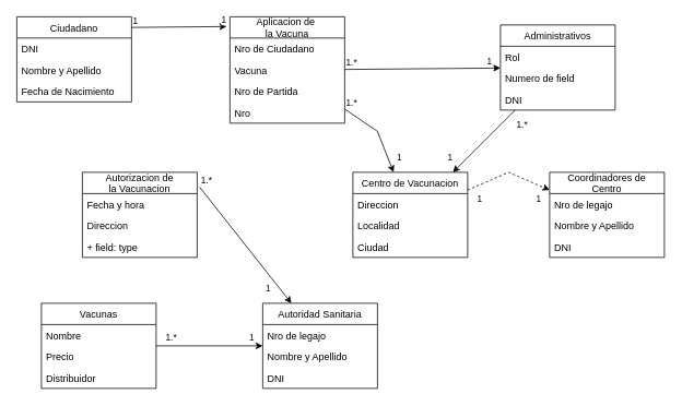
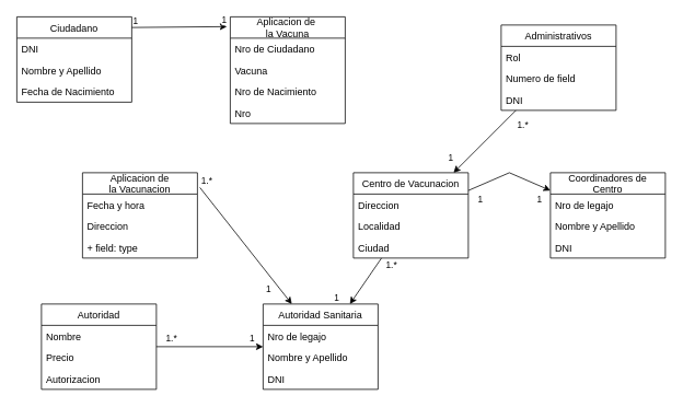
  <mxCell id="0" />
  <mxCell id="1" parent="0" />
  <mxCell id="2" value="Ciudadano" style="swimlane;fontStyle=0;childLayout=stackLayout;horizontal=1;startSize=26;fillColor=none;horizontalStack=0;resizeParent=1;resizeParentMax=0;resizeLast=0;collapsible=1;marginBottom=0;" vertex="1" parent="1"><mxGeometry x="20" y="20" width="140" height="104" as="geometry" /></mxCell>
  <mxCell id="3" value="DNI" style="text;strokeColor=none;fillColor=none;align=left;verticalAlign=top;spacingLeft=4;spacingRight=4;overflow=hidden;rotatable=0;points=[[0,0.5],[1,0.5]];portConstraint=eastwest;" vertex="1" parent="2"><mxGeometry y="26" width="140" height="26" as="geometry" /></mxCell>
  <mxCell id="4" value="Nombre y Apellido" style="text;strokeColor=none;fillColor=none;align=left;verticalAlign=top;spacingLeft=4;spacingRight=4;overflow=hidden;rotatable=0;points=[[0,0.5],[1,0.5]];portConstraint=eastwest;" vertex="1" parent="2"><mxGeometry y="52" width="140" height="26" as="geometry" /></mxCell>
  <mxCell id="5" value="Fecha de Nacimiento" style="text;strokeColor=none;fillColor=none;align=left;verticalAlign=top;spacingLeft=4;spacingRight=4;overflow=hidden;rotatable=0;points=[[0,0.5],[1,0.5]];portConstraint=eastwest;" vertex="1" parent="2"><mxGeometry y="78" width="140" height="26" as="geometry" /></mxCell>
  <mxCell id="6" value="Coordinadores de&#10;Centro" style="swimlane;fontStyle=0;childLayout=stackLayout;horizontal=1;startSize=26;fillColor=none;horizontalStack=0;resizeParent=1;resizeParentMax=0;resizeLast=0;collapsible=1;marginBottom=0;" vertex="1" parent="1"><mxGeometry x="670" y="210" width="140" height="104" as="geometry" /></mxCell>
  <mxCell id="7" value="Nro de legajo" style="text;strokeColor=none;fillColor=none;align=left;verticalAlign=top;spacingLeft=4;spacingRight=4;overflow=hidden;rotatable=0;points=[[0,0.5],[1,0.5]];portConstraint=eastwest;" vertex="1" parent="6"><mxGeometry y="26" width="140" height="26" as="geometry" /></mxCell>
  <mxCell id="8" value="Nombre y Apellido" style="text;strokeColor=none;fillColor=none;align=left;verticalAlign=top;spacingLeft=4;spacingRight=4;overflow=hidden;rotatable=0;points=[[0,0.5],[1,0.5]];portConstraint=eastwest;" vertex="1" parent="6"><mxGeometry y="52" width="140" height="26" as="geometry" /></mxCell>
  <mxCell id="9" value="DNI" style="text;strokeColor=none;fillColor=none;align=left;verticalAlign=top;spacingLeft=4;spacingRight=4;overflow=hidden;rotatable=0;points=[[0,0.5],[1,0.5]];portConstraint=eastwest;" vertex="1" parent="6"><mxGeometry y="78" width="140" height="26" as="geometry" /></mxCell>
  <mxCell id="10" value="Centro de Vacunacion" style="swimlane;fontStyle=0;childLayout=stackLayout;horizontal=1;startSize=26;fillColor=none;horizontalStack=0;resizeParent=1;resizeParentMax=0;resizeLast=0;collapsible=1;marginBottom=0;" vertex="1" parent="1"><mxGeometry x="430" y="210" width="140" height="104" as="geometry" /></mxCell>
  <mxCell id="11" value="Direccion" style="text;strokeColor=none;fillColor=none;align=left;verticalAlign=top;spacingLeft=4;spacingRight=4;overflow=hidden;rotatable=0;points=[[0,0.5],[1,0.5]];portConstraint=eastwest;" vertex="1" parent="10"><mxGeometry y="26" width="140" height="26" as="geometry" /></mxCell>
  <mxCell id="12" value="Localidad" style="text;strokeColor=none;fillColor=none;align=left;verticalAlign=top;spacingLeft=4;spacingRight=4;overflow=hidden;rotatable=0;points=[[0,0.5],[1,0.5]];portConstraint=eastwest;" vertex="1" parent="10"><mxGeometry y="52" width="140" height="26" as="geometry" /></mxCell>
  <mxCell id="13" value="Ciudad" style="text;strokeColor=none;fillColor=none;align=left;verticalAlign=top;spacingLeft=4;spacingRight=4;overflow=hidden;rotatable=0;points=[[0,0.5],[1,0.5]];portConstraint=eastwest;" vertex="1" parent="10"><mxGeometry y="78" width="140" height="26" as="geometry" /></mxCell>
  <mxCell id="14" value="Administrativos" style="swimlane;fontStyle=0;childLayout=stackLayout;horizontal=1;startSize=26;fillColor=none;horizontalStack=0;resizeParent=1;resizeParentMax=0;resizeLast=0;collapsible=1;marginBottom=0;" vertex="1" parent="1"><mxGeometry x="610" y="30" width="140" height="104" as="geometry" /></mxCell>
  <mxCell id="15" value="Rol" style="text;strokeColor=none;fillColor=none;align=left;verticalAlign=top;spacingLeft=4;spacingRight=4;overflow=hidden;rotatable=0;points=[[0,0.5],[1,0.5]];portConstraint=eastwest;" vertex="1" parent="14"><mxGeometry y="26" width="140" height="26" as="geometry" /></mxCell>
  <mxCell id="16" value="Numero de field" style="text;strokeColor=none;fillColor=none;align=left;verticalAlign=top;spacingLeft=4;spacingRight=4;overflow=hidden;rotatable=0;points=[[0,0.5],[1,0.5]];portConstraint=eastwest;" vertex="1" parent="14"><mxGeometry y="52" width="140" height="26" as="geometry" /></mxCell>
  <mxCell id="17" value="DNI" style="text;strokeColor=none;fillColor=none;align=left;verticalAlign=top;spacingLeft=4;spacingRight=4;overflow=hidden;rotatable=0;points=[[0,0.5],[1,0.5]];portConstraint=eastwest;" vertex="1" parent="14"><mxGeometry y="78" width="140" height="26" as="geometry" /></mxCell>
  <mxCell id="18" value="Aplicacion de &#10;la Vacuna" style="swimlane;fontStyle=0;childLayout=stackLayout;horizontal=1;startSize=26;fillColor=none;horizontalStack=0;resizeParent=1;resizeParentMax=0;resizeLast=0;collapsible=1;marginBottom=0;" vertex="1" parent="1"><mxGeometry x="280" y="20" width="140" height="130" as="geometry" /></mxCell>
  <mxCell id="19" value="Nro de Ciudadano" style="text;strokeColor=none;fillColor=none;align=left;verticalAlign=top;spacingLeft=4;spacingRight=4;overflow=hidden;rotatable=0;points=[[0,0.5],[1,0.5]];portConstraint=eastwest;" vertex="1" parent="18"><mxGeometry y="26" width="140" height="26" as="geometry" /></mxCell>
  <mxCell id="20" value="Vacuna" style="text;strokeColor=none;fillColor=none;align=left;verticalAlign=top;spacingLeft=4;spacingRight=4;overflow=hidden;rotatable=0;points=[[0,0.5],[1,0.5]];portConstraint=eastwest;" vertex="1" parent="18"><mxGeometry y="52" width="140" height="26" as="geometry" /></mxCell>
- <mxCell id="21" value="Nro de Partida" style="text;strokeColor=none;fillColor=none;align=left;verticalAlign=top;spacingLeft=4;spacingRight=4;overflow=hidden;rotatable=0;points=[[0,0.5],[1,0.5]];portConstraint=eastwest;" vertex="1" parent="18"><mxGeometry y="78" width="140" height="26" as="geometry" /></mxCell>
+ <mxCell id="21" value="Nro de Nacimiento" style="text;strokeColor=none;fillColor=none;align=left;verticalAlign=top;spacingLeft=4;spacingRight=4;overflow=hidden;rotatable=0;points=[[0,0.5],[1,0.5]];portConstraint=eastwest;" vertex="1" parent="18"><mxGeometry y="78" width="140" height="26" as="geometry" /></mxCell>
  <mxCell id="22" value="Nro" style="text;strokeColor=none;fillColor=none;align=left;verticalAlign=top;spacingLeft=4;spacingRight=4;overflow=hidden;rotatable=0;points=[[0,0.5],[1,0.5]];portConstraint=eastwest;" vertex="1" parent="18"><mxGeometry y="104" width="140" height="26" as="geometry" /></mxCell>
  <mxCell id="23" value="Autoridad Sanitaria" style="swimlane;fontStyle=0;childLayout=stackLayout;horizontal=1;startSize=26;fillColor=none;horizontalStack=0;resizeParent=1;resizeParentMax=0;resizeLast=0;collapsible=1;marginBottom=0;" vertex="1" parent="1"><mxGeometry x="320" y="370" width="140" height="104" as="geometry" /></mxCell>
  <mxCell id="24" value="Nro de legajo" style="text;strokeColor=none;fillColor=none;align=left;verticalAlign=top;spacingLeft=4;spacingRight=4;overflow=hidden;rotatable=0;points=[[0,0.5],[1,0.5]];portConstraint=eastwest;" vertex="1" parent="23"><mxGeometry y="26" width="140" height="26" as="geometry" /></mxCell>
  <mxCell id="25" value="Nombre y Apellido" style="text;strokeColor=none;fillColor=none;align=left;verticalAlign=top;spacingLeft=4;spacingRight=4;overflow=hidden;rotatable=0;points=[[0,0.5],[1,0.5]];portConstraint=eastwest;" vertex="1" parent="23"><mxGeometry y="52" width="140" height="26" as="geometry" /></mxCell>
  <mxCell id="26" value="DNI" style="text;strokeColor=none;fillColor=none;align=left;verticalAlign=top;spacingLeft=4;spacingRight=4;overflow=hidden;rotatable=0;points=[[0,0.5],[1,0.5]];portConstraint=eastwest;" vertex="1" parent="23"><mxGeometry y="78" width="140" height="26" as="geometry" /></mxCell>
- <mxCell id="27" value="Autorizacion de &#10;la Vacunacion" style="swimlane;fontStyle=0;childLayout=stackLayout;horizontal=1;startSize=26;fillColor=none;horizontalStack=0;resizeParent=1;resizeParentMax=0;resizeLast=0;collapsible=1;marginBottom=0;" vertex="1" parent="1"><mxGeometry x="100" y="210" width="140" height="104" as="geometry" /></mxCell>
+ <mxCell id="27" value="Aplicacion de &#10;la Vacunacion" style="swimlane;fontStyle=0;childLayout=stackLayout;horizontal=1;startSize=26;fillColor=none;horizontalStack=0;resizeParent=1;resizeParentMax=0;resizeLast=0;collapsible=1;marginBottom=0;" vertex="1" parent="1"><mxGeometry x="100" y="210" width="140" height="104" as="geometry" /></mxCell>
  <mxCell id="28" value="Fecha y hora" style="text;strokeColor=none;fillColor=none;align=left;verticalAlign=top;spacingLeft=4;spacingRight=4;overflow=hidden;rotatable=0;points=[[0,0.5],[1,0.5]];portConstraint=eastwest;" vertex="1" parent="27"><mxGeometry y="26" width="140" height="26" as="geometry" /></mxCell>
  <mxCell id="29" value="Direccion" style="text;strokeColor=none;fillColor=none;align=left;verticalAlign=top;spacingLeft=4;spacingRight=4;overflow=hidden;rotatable=0;points=[[0,0.5],[1,0.5]];portConstraint=eastwest;" vertex="1" parent="27"><mxGeometry y="52" width="140" height="26" as="geometry" /></mxCell>
  <mxCell id="30" value="+ field: type" style="text;strokeColor=none;fillColor=none;align=left;verticalAlign=top;spacingLeft=4;spacingRight=4;overflow=hidden;rotatable=0;points=[[0,0.5],[1,0.5]];portConstraint=eastwest;" vertex="1" parent="27"><mxGeometry y="78" width="140" height="26" as="geometry" /></mxCell>
- <mxCell id="31" value="Vacunas" style="swimlane;fontStyle=0;childLayout=stackLayout;horizontal=1;startSize=26;fillColor=none;horizontalStack=0;resizeParent=1;resizeParentMax=0;resizeLast=0;collapsible=1;marginBottom=0;" vertex="1" parent="1"><mxGeometry x="50" y="370" width="140" height="104" as="geometry" /></mxCell>
+ <mxCell id="31" value="Autoridad" style="swimlane;fontStyle=0;childLayout=stackLayout;horizontal=1;startSize=26;fillColor=none;horizontalStack=0;resizeParent=1;resizeParentMax=0;resizeLast=0;collapsible=1;marginBottom=0;" vertex="1" parent="1"><mxGeometry x="50" y="370" width="140" height="104" as="geometry" /></mxCell>
  <mxCell id="32" value="Nombre" style="text;strokeColor=none;fillColor=none;align=left;verticalAlign=top;spacingLeft=4;spacingRight=4;overflow=hidden;rotatable=0;points=[[0,0.5],[1,0.5]];portConstraint=eastwest;" vertex="1" parent="31"><mxGeometry y="26" width="140" height="26" as="geometry" /></mxCell>
  <mxCell id="33" value="Precio" style="text;strokeColor=none;fillColor=none;align=left;verticalAlign=top;spacingLeft=4;spacingRight=4;overflow=hidden;rotatable=0;points=[[0,0.5],[1,0.5]];portConstraint=eastwest;" vertex="1" parent="31"><mxGeometry y="52" width="140" height="26" as="geometry" /></mxCell>
- <mxCell id="34" value="Distribuidor" style="text;strokeColor=none;fillColor=none;align=left;verticalAlign=top;spacingLeft=4;spacingRight=4;overflow=hidden;rotatable=0;points=[[0,0.5],[1,0.5]];portConstraint=eastwest;" vertex="1" parent="31"><mxGeometry y="78" width="140" height="26" as="geometry" /></mxCell>
- <mxCell id="35" value="" style="endArrow=classic;html=1;rounded=0;" edge="1" parent="1" source="18" target="10"><mxGeometry relative="1" as="geometry"><mxPoint x="430" y="180" as="sourcePoint" /><mxPoint x="590" y="180" as="targetPoint" /><Array as="points"><mxPoint x="460" y="160" /></Array></mxGeometry></mxCell>
- <mxCell id="36" value="1.*" style="edgeLabel;resizable=0;html=1;align=left;verticalAlign=bottom;" connectable="0" vertex="1" parent="35"><mxGeometry x="-1" relative="1" as="geometry" /></mxCell>
- <mxCell id="37" value="1" style="edgeLabel;resizable=0;html=1;align=right;verticalAlign=bottom;" connectable="0" vertex="1" parent="35"><mxGeometry x="1" relative="1" as="geometry"><mxPoint x="10" y="-10" as="offset" /></mxGeometry></mxCell>
- <mxCell id="38" value="" style="endArrow=classic;html=1;rounded=0;" edge="1" parent="1" source="18" target="14"><mxGeometry relative="1" as="geometry"><mxPoint x="450" y="77" as="sourcePoint" /><mxPoint x="590" y="77" as="targetPoint" /><Array as="points" /></mxGeometry></mxCell>
- <mxCell id="39" value="1.*" style="edgeLabel;resizable=0;html=1;align=left;verticalAlign=bottom;" connectable="0" vertex="1" parent="38"><mxGeometry x="-1" relative="1" as="geometry" /></mxCell>
- <mxCell id="40" value="1" style="edgeLabel;resizable=0;html=1;align=right;verticalAlign=bottom;" connectable="0" vertex="1" parent="38"><mxGeometry x="1" relative="1" as="geometry"><mxPoint x="-10" as="offset" /></mxGeometry></mxCell>
+ <mxCell id="34" value="Autorizacion" style="text;strokeColor=none;fillColor=none;align=left;verticalAlign=top;spacingLeft=4;spacingRight=4;overflow=hidden;rotatable=0;points=[[0,0.5],[1,0.5]];portConstraint=eastwest;" vertex="1" parent="31"><mxGeometry y="78" width="140" height="26" as="geometry" /></mxCell>
  <mxCell id="41" value="" style="endArrow=classic;html=1;rounded=0;exitX=1;exitY=0.125;exitDx=0;exitDy=0;exitPerimeter=0;entryX=-0.029;entryY=0.092;entryDx=0;entryDy=0;entryPerimeter=0;" edge="1" parent="1" source="2" target="18"><mxGeometry relative="1" as="geometry"><mxPoint x="140" y="70" as="sourcePoint" /><mxPoint x="300" y="70" as="targetPoint" /></mxGeometry></mxCell>
  <mxCell id="42" value="1" style="edgeLabel;resizable=0;html=1;align=left;verticalAlign=bottom;" connectable="0" vertex="1" parent="41"><mxGeometry x="-1" relative="1" as="geometry" /></mxCell>
  <mxCell id="43" value="1" style="edgeLabel;resizable=0;html=1;align=right;verticalAlign=bottom;" connectable="0" vertex="1" parent="41"><mxGeometry x="1" relative="1" as="geometry" /></mxCell>
- <mxCell id="44" value="" style="endArrow=classic;html=1;rounded=0;dashed=1;" edge="1" parent="1" source="10" target="6"><mxGeometry relative="1" as="geometry"><mxPoint x="550" y="190" as="sourcePoint" /><mxPoint x="710" y="190" as="targetPoint" /><Array as="points"><mxPoint x="620" y="210" /></Array></mxGeometry></mxCell>
+ <mxCell id="44" value="" style="endArrow=classic;html=1;rounded=0;" edge="1" parent="1" source="10" target="6"><mxGeometry relative="1" as="geometry"><mxPoint x="550" y="190" as="sourcePoint" /><mxPoint x="710" y="190" as="targetPoint" /><Array as="points"><mxPoint x="620" y="210" /></Array></mxGeometry></mxCell>
  <mxCell id="45" value="1" style="edgeLabel;resizable=0;html=1;align=left;verticalAlign=bottom;" connectable="0" vertex="1" parent="44"><mxGeometry x="-1" relative="1" as="geometry"><mxPoint x="10" y="18" as="offset" /></mxGeometry></mxCell>
  <mxCell id="46" value="1" style="edgeLabel;resizable=0;html=1;align=right;verticalAlign=bottom;" connectable="0" vertex="1" parent="44"><mxGeometry x="1" relative="1" as="geometry"><mxPoint x="-10" y="18" as="offset" /></mxGeometry></mxCell>
+ <mxCell id="47" value="" style="endArrow=classic;html=1;rounded=0;" edge="1" parent="1" source="10" target="23"><mxGeometry relative="1" as="geometry"><mxPoint x="430" y="350" as="sourcePoint" /><mxPoint x="590" y="350" as="targetPoint" /></mxGeometry></mxCell>
+ <mxCell id="48" value="1.*" style="edgeLabel;resizable=0;html=1;align=left;verticalAlign=bottom;" connectable="0" vertex="1" parent="47"><mxGeometry x="-1" relative="1" as="geometry"><mxPoint x="4" y="16" as="offset" /></mxGeometry></mxCell>
+ <mxCell id="49" value="1" style="edgeLabel;resizable=0;html=1;align=right;verticalAlign=bottom;" connectable="0" vertex="1" parent="47"><mxGeometry x="1" relative="1" as="geometry"><mxPoint x="-13" as="offset" /></mxGeometry></mxCell>
  <mxCell id="50" value="" style="endArrow=classic;html=1;rounded=0;" edge="1" parent="1" source="31" target="23"><mxGeometry relative="1" as="geometry"><mxPoint x="300" y="510" as="sourcePoint" /><mxPoint x="460" y="510" as="targetPoint" /></mxGeometry></mxCell>
  <mxCell id="51" value="1.*" style="edgeLabel;resizable=0;html=1;align=left;verticalAlign=bottom;" connectable="0" vertex="1" parent="50"><mxGeometry x="-1" relative="1" as="geometry"><mxPoint x="10" y="-2" as="offset" /></mxGeometry></mxCell>
  <mxCell id="52" value="1" style="edgeLabel;resizable=0;html=1;align=right;verticalAlign=bottom;" connectable="0" vertex="1" parent="50"><mxGeometry x="1" relative="1" as="geometry"><mxPoint x="-10" y="-2" as="offset" /></mxGeometry></mxCell>
  <mxCell id="53" value="" style="endArrow=classic;html=1;rounded=0;exitX=1.021;exitY=0.173;exitDx=0;exitDy=0;exitPerimeter=0;entryX=0.25;entryY=0;entryDx=0;entryDy=0;" edge="1" parent="1" source="27" target="23"><mxGeometry relative="1" as="geometry"><mxPoint x="244" y="290" as="sourcePoint" /><mxPoint x="404" y="290" as="targetPoint" /></mxGeometry></mxCell>
  <mxCell id="54" value="1.*" style="edgeLabel;resizable=0;html=1;align=left;verticalAlign=bottom;" connectable="0" vertex="1" parent="53"><mxGeometry x="-1" relative="1" as="geometry" /></mxCell>
  <mxCell id="55" value="1" style="edgeLabel;resizable=0;html=1;align=right;verticalAlign=bottom;" connectable="0" vertex="1" parent="53"><mxGeometry x="1" relative="1" as="geometry"><mxPoint x="-25" y="-10" as="offset" /></mxGeometry></mxCell>
  <mxCell id="56" value="" style="endArrow=classic;html=1;rounded=0;" edge="1" parent="1" source="14" target="10"><mxGeometry relative="1" as="geometry"><mxPoint x="490" y="170" as="sourcePoint" /><mxPoint x="650" y="170" as="targetPoint" /></mxGeometry></mxCell>
  <mxCell id="57" value="1.*" style="edgeLabel;resizable=0;html=1;align=left;verticalAlign=bottom;" connectable="0" vertex="1" parent="56"><mxGeometry x="-1" relative="1" as="geometry"><mxPoint y="26" as="offset" /></mxGeometry></mxCell>
  <mxCell id="58" value="1" style="edgeLabel;resizable=0;html=1;align=right;verticalAlign=bottom;" connectable="0" vertex="1" parent="56"><mxGeometry x="1" relative="1" as="geometry"><mxPoint y="-10" as="offset" /></mxGeometry></mxCell>
